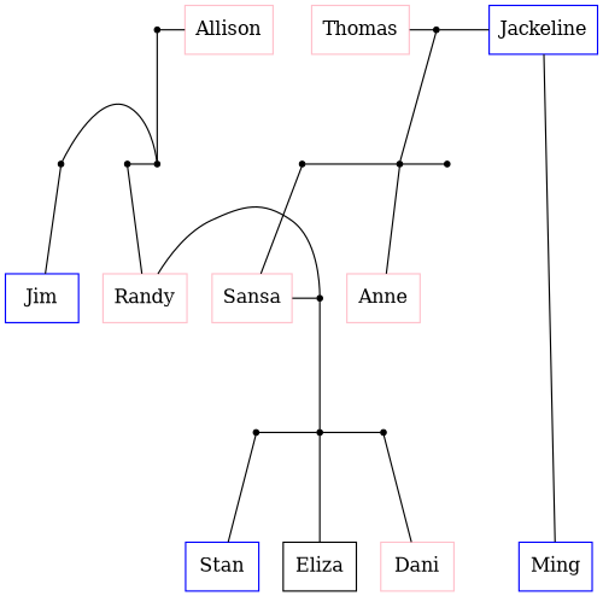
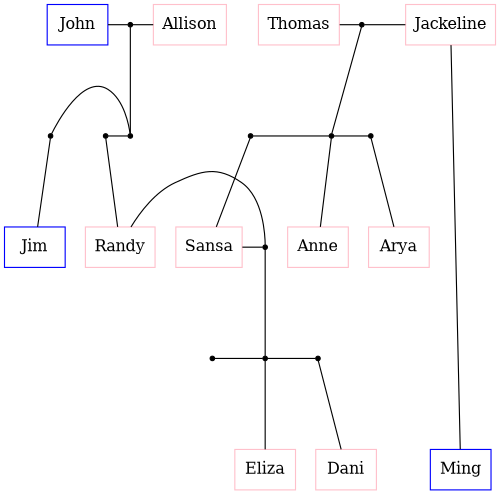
  digraph {
    ranksep=1.1
    node [shape=box]
    edge [dir=none]
+   John [color=blue height=0.5 width=0.75]
    JohnAndAllison [height=0.055556 shape=point width=0.055556]
    Allison [color=pink height=0.5 width=0.86111]
    Thomas [color=pink height=0.5 width=0.97222]
    ThomasAndJackeline [height=0.055556 shape=point width=0.055556]
-   Jackeline [color=blue height=0.5 width=1.0556]
+   Jackeline [color=pink height=0.5 width=1.0556]
    JohnAndAllisonSons [height=0.055556 shape=point width=0.055556]
    JimSon [height=0.055556 shape=point width=0.055556]
    RandySon [height=0.055556 shape=point width=0.055556]
    SansaSon [height=0.055556 shape=point width=0.055556]
    AnneSon [height=0.055556 shape=point width=0.055556]
    AryaSon [height=0.055556 shape=point width=0.055556]
    Jim [color=blue height=0.5 width=0.75]
    Randy [color=pink height=0.5 width=0.83333]
    RandyAndSansa [height=0.055556 shape=point width=0.055556]
    Sansa [color=pink height=0.5 width=0.80556]
    Anne [color=pink height=0.5 width=0.75]
+   Arya [color=pink height=0.5 width=0.75]
    StanSon [height=0.055556 shape=point width=0.055556]
    ElizaSon [height=0.055556 shape=point width=0.055556]
    DaniSon [height=0.055556 shape=point width=0.055556]
-   Stan [color=blue height=0.5 width=0.75]
-   Eliza [color=black height=0.5 width=0.75]
+   Eliza [color=pink height=0.5 width=0.75]
    Dani [color=pink height=0.5 width=0.75]
    Ming [color=blue height=0.5 width=0.75]
    subgraph sub_1 {
      rank=same
+     John
      JohnAndAllison
      Allison
      Thomas
      ThomasAndJackeline
      Jackeline
    }
    subgraph sub_2 {
      rank=same
      JohnAndAllisonSons
      JimSon
      RandySon
      SansaSon
      AnneSon
      AryaSon
    }
    subgraph sub_3 {
      rank=same
      Jim
      Randy
      RandyAndSansa
      Sansa
      Anne
+     Arya
    }
    subgraph sub_4 {
      rank=same
      StanSon
      ElizaSon
      DaniSon
    }
    subgraph sub_5 {
      rank=same
-     Stan
      Eliza
      Dani
      Ming
    }
+   John -> JohnAndAllison
    JohnAndAllison -> Allison
    JohnAndAllison -> JohnAndAllisonSons
    Thomas -> ThomasAndJackeline
    ThomasAndJackeline -> Jackeline
    ThomasAndJackeline -> AnneSon
    Jackeline -> Ming
    JimSon -> JohnAndAllisonSons
    JimSon -> Jim
    RandySon -> JohnAndAllisonSons
    RandySon -> Randy
    SansaSon -> AnneSon
    SansaSon -> Sansa
    AnneSon -> AryaSon
    AnneSon -> Anne
+   AryaSon -> Arya
    Randy -> RandyAndSansa
    RandyAndSansa -> ElizaSon
    Sansa -> RandyAndSansa
    StanSon -> ElizaSon
-   StanSon -> Stan
    ElizaSon -> DaniSon
    ElizaSon -> Eliza
    DaniSon -> Dani
  }
